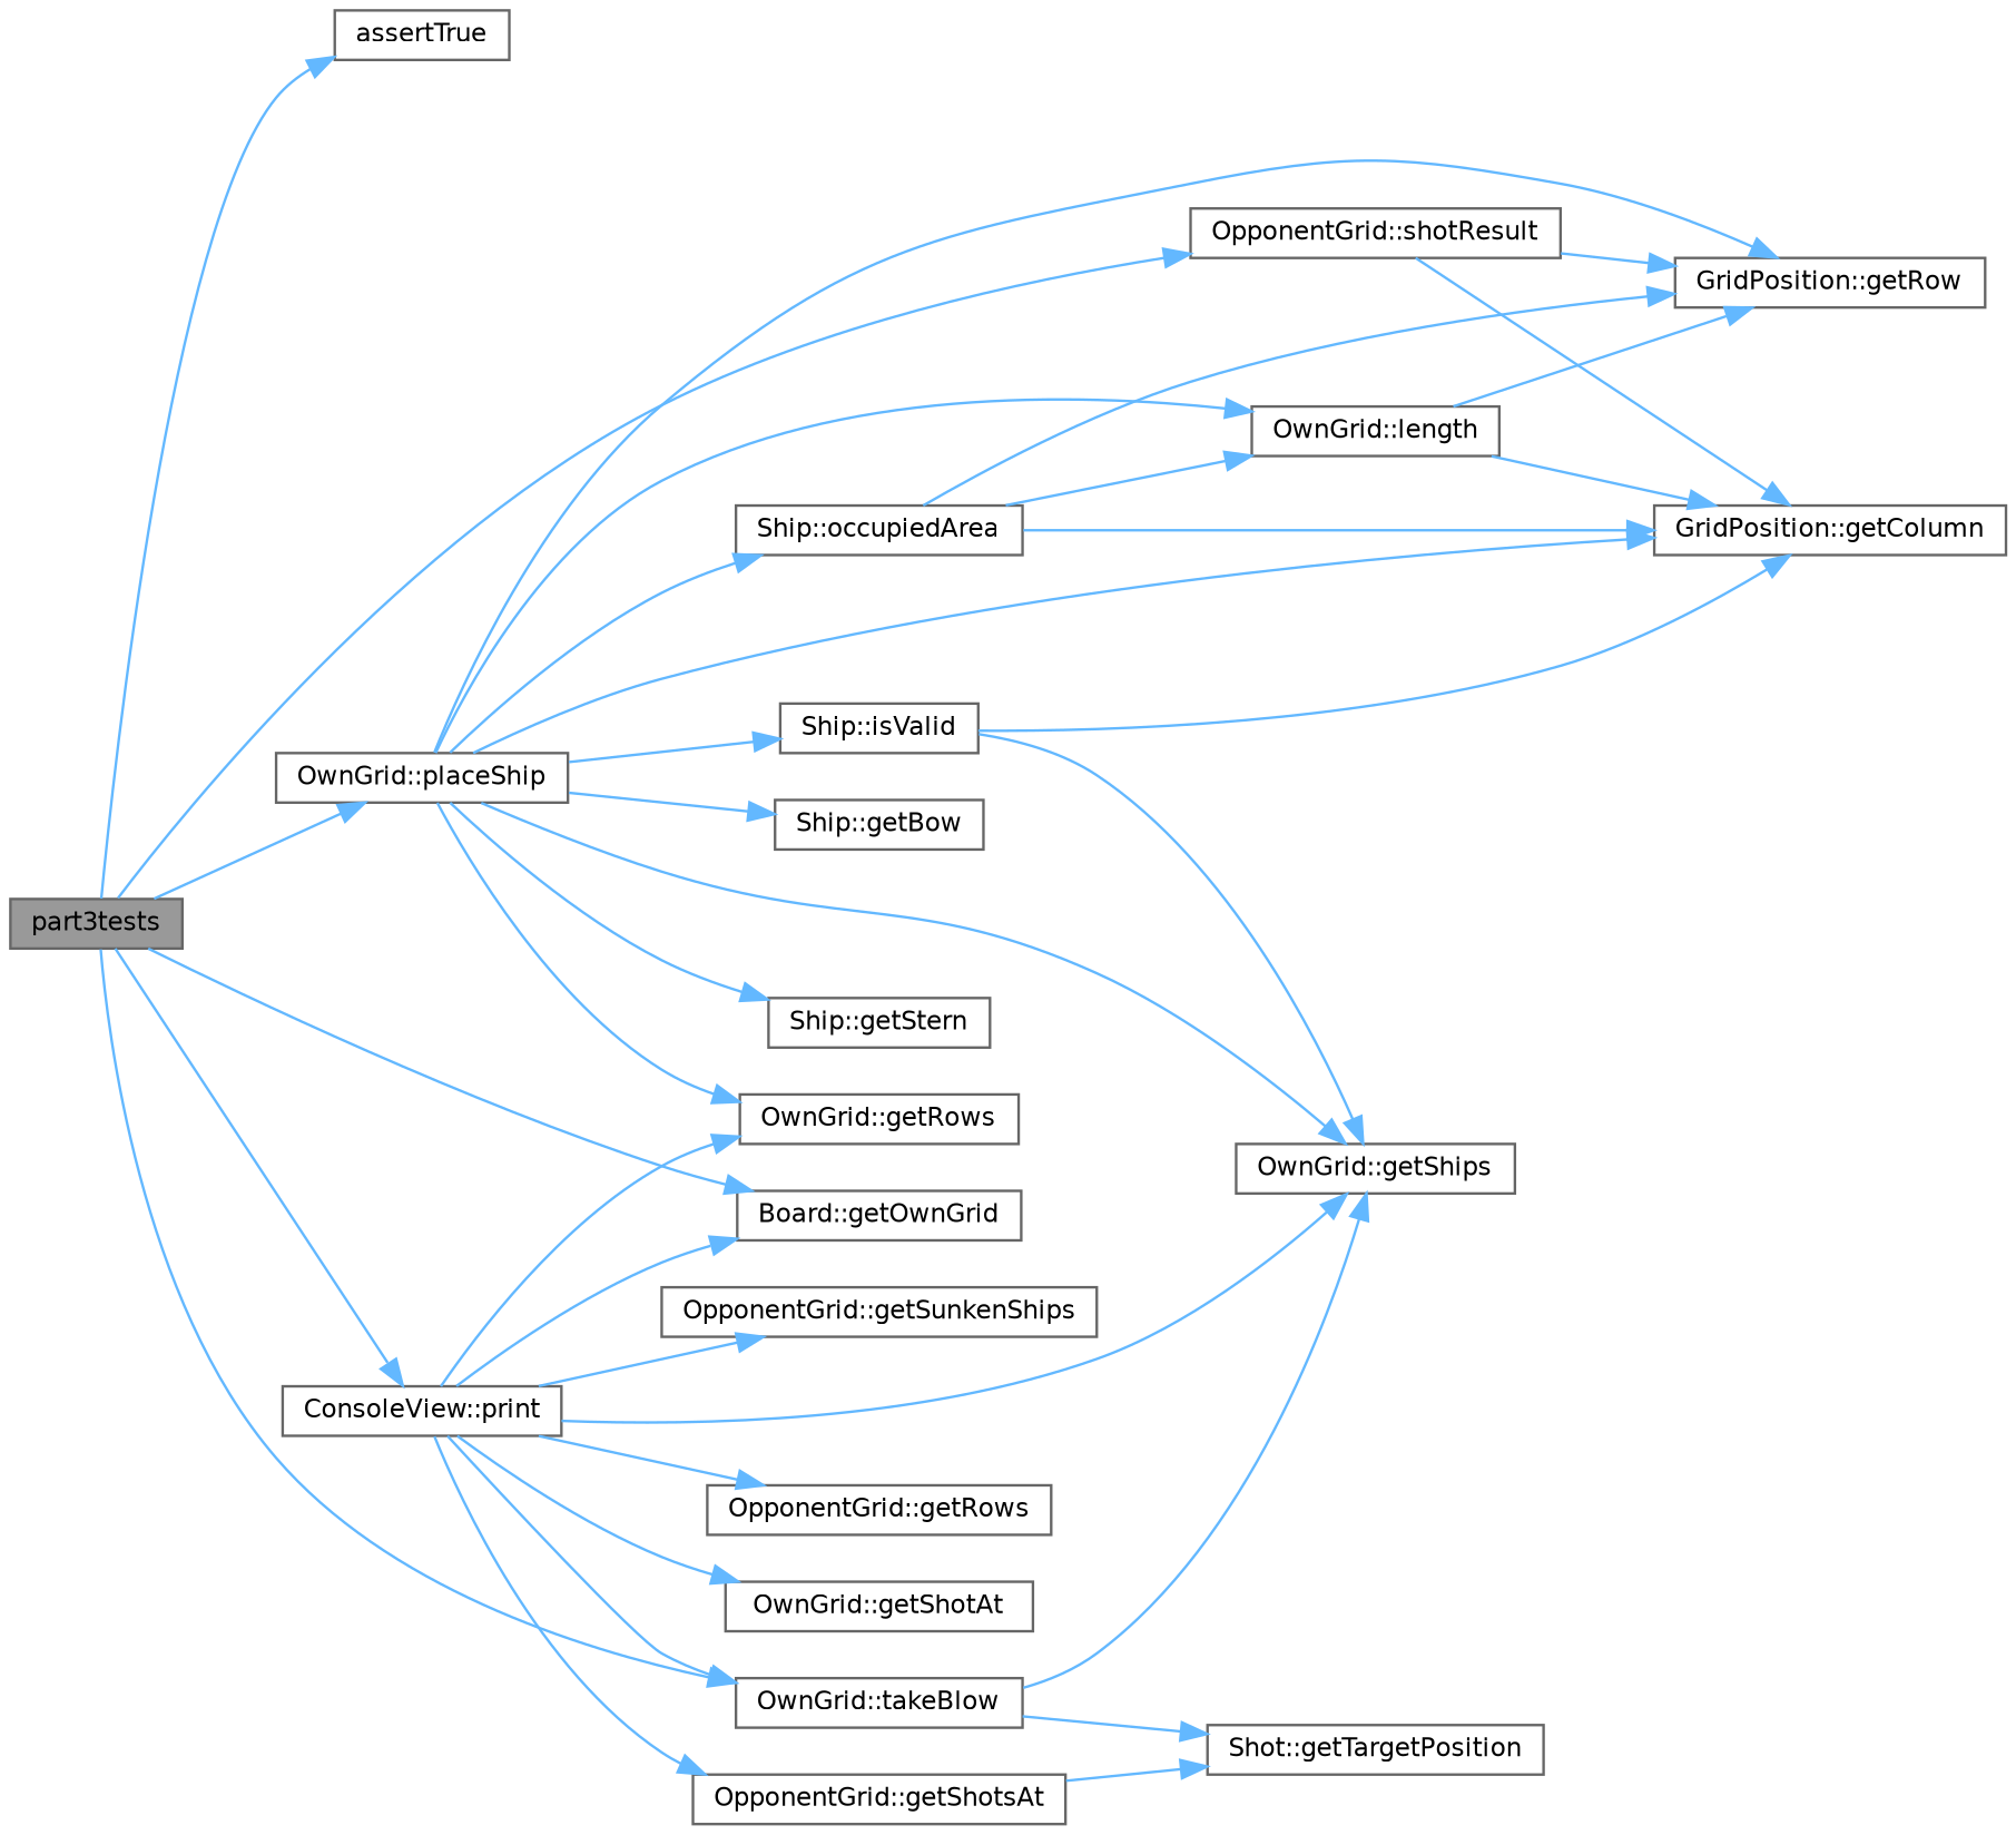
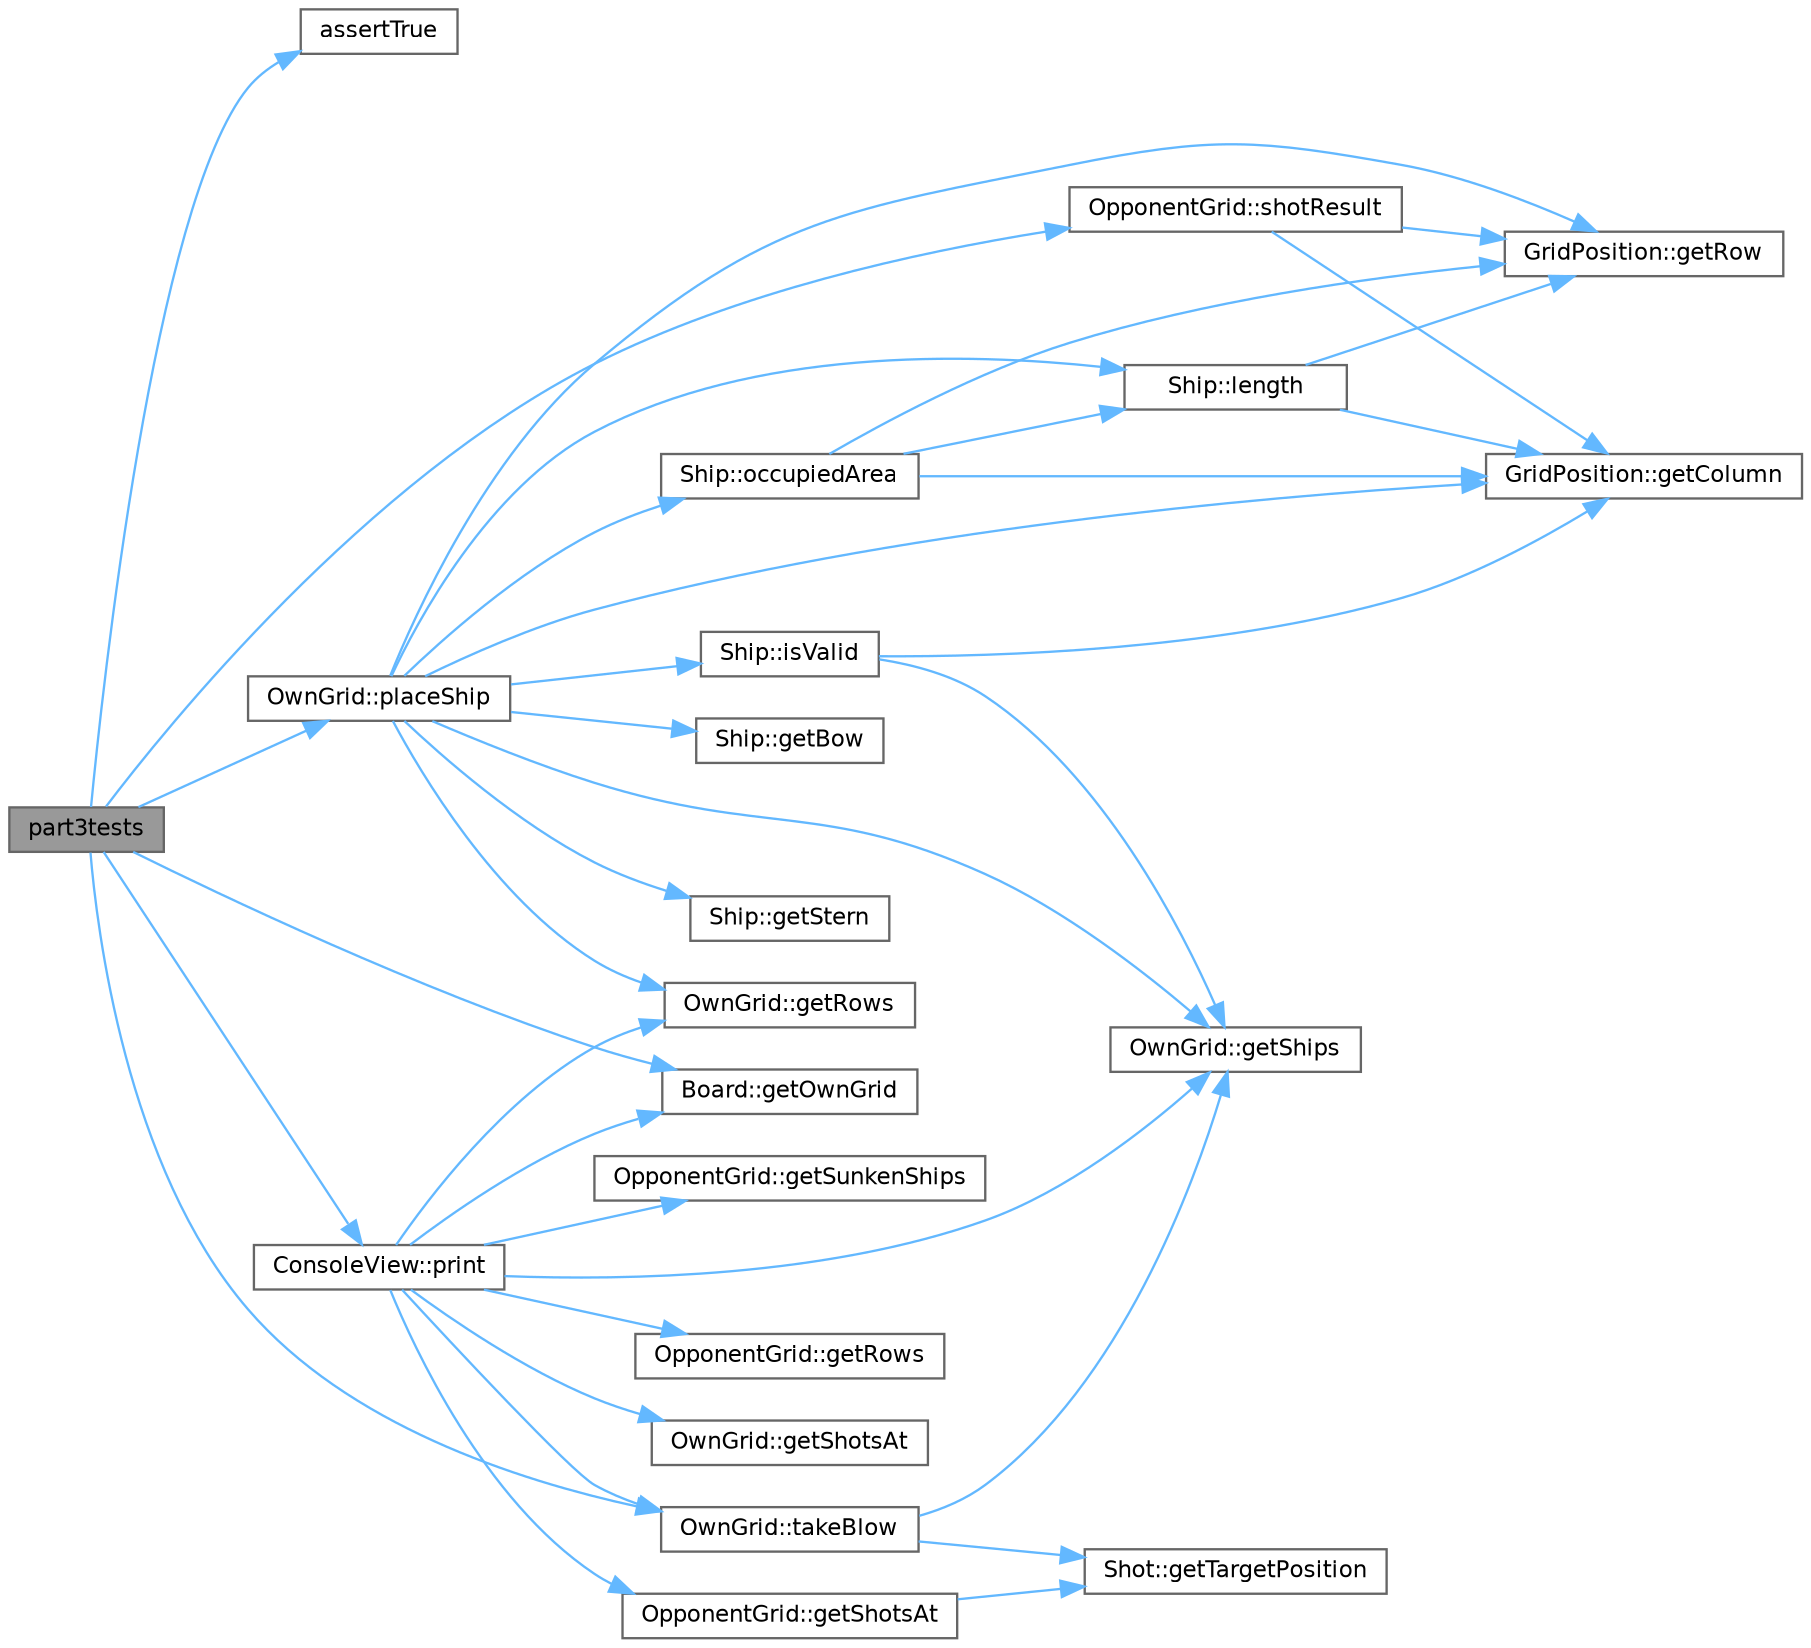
  digraph {
    rankdir=LR
    node [color=grey40 fillcolor=white fontname=Helvetica fontsize=10 shape=box style=filled]
    edge [color=steelblue1 fontname=Helvetica fontsize=10 labelfontname=Helvetica labelfontsize=10 style=solid]
    n1 [color=gray40 fillcolor=grey60 fontcolor=black height=0.2 label=part3tests width=0.4]
    n2 [height=0.2 label=assertTrue width=0.4]
    n3 [height=0.2 label="Board::getOwnGrid" width=0.4]
    n4 [height=0.2 label="OwnGrid::placeShip" width=0.4]
    n5 [height=0.2 label="ConsoleView::print" width=0.4]
    n6 [height=0.2 label="OwnGrid::takeBlow" width=0.4]
    n7 [height=0.2 label="OpponentGrid::shotResult" width=0.4]
    n8 [height=0.2 label="Ship::getBow" width=0.4]
    n9 [height=0.2 label="GridPosition::getColumn" width=0.4]
    n10 [height=0.2 label="GridPosition::getRow" width=0.4]
    n11 [height=0.2 label="OwnGrid::getRows" width=0.4]
    n12 [height=0.2 label="OwnGrid::getShips" width=0.4]
    n13 [height=0.2 label="Ship::getStern" width=0.4]
    n14 [height=0.2 label="Ship::isValid" width=0.4]
-   n15 [height=0.2 label="OwnGrid::length" width=0.4]
+   n15 [height=0.2 label="Ship::length" width=0.4]
    n16 [height=0.2 label="Ship::occupiedArea" width=0.4]
    n17 [height=0.2 label="OpponentGrid::getRows" width=0.4]
-   n18 [height=0.2 label="OwnGrid::getShotAt" width=0.4]
+   n18 [height=0.2 label="OwnGrid::getShotsAt" width=0.4]
    n19 [height=0.2 label="OpponentGrid::getShotsAt" width=0.4]
    n20 [height=0.2 label="OpponentGrid::getSunkenShips" width=0.4]
    n21 [height=0.2 label="Shot::getTargetPosition" width=0.4]
    n1 -> n2
    n1 -> n3
    n1 -> n4
    n1 -> n5
    n1 -> n6
    n1 -> n7
    n4 -> n8
    n4 -> n9
    n4 -> n10
    n4 -> n11
    n4 -> n12
    n4 -> n13
    n4 -> n14
    n4 -> n15
    n4 -> n16
    n5 -> n3
    n5 -> n6
    n5 -> n11
    n5 -> n12
    n5 -> n17
    n5 -> n18
    n5 -> n19
    n5 -> n20
    n6 -> n12
    n6 -> n21
    n7 -> n9
    n7 -> n10
    n14 -> n9
    n14 -> n12
    n15 -> n9
    n15 -> n10
    n16 -> n9
    n16 -> n10
    n16 -> n15
    n19 -> n21
  }
